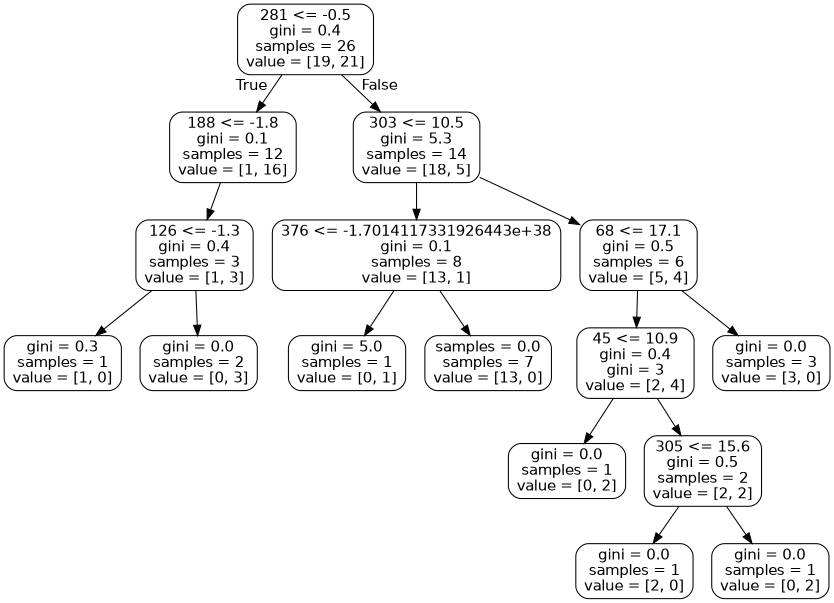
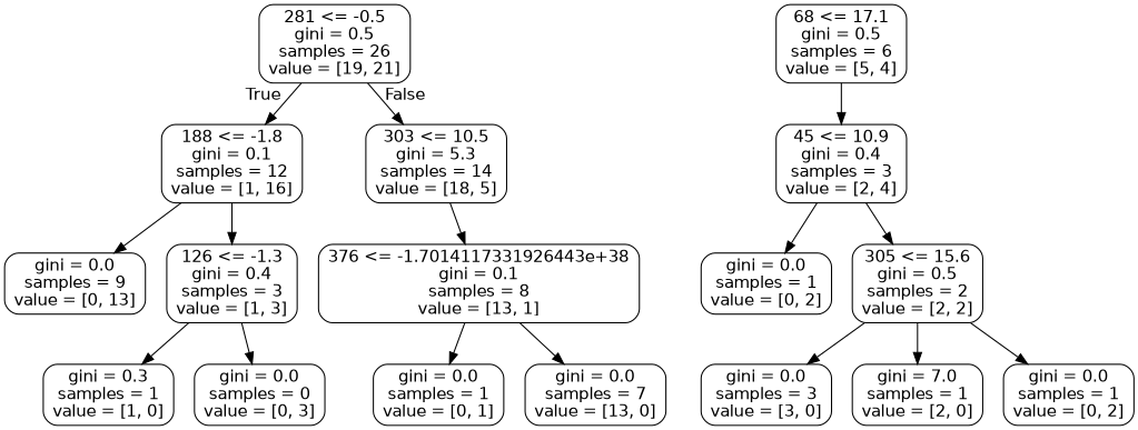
  digraph {
    node [color=black fontname=helvetica shape=box style=rounded]
    edge [fontname=helvetica]
-   n1 [label="281 <= -0.5\ngini = 0.4\nsamples = 26\nvalue = [19, 21]"]
+   n1 [label="281 <= -0.5\ngini = 0.5\nsamples = 26\nvalue = [19, 21]"]
    n2 [label="188 <= -1.8\ngini = 0.1\nsamples = 12\nvalue = [1, 16]"]
    n3 [label="303 <= 10.5\ngini = 5.3\nsamples = 14\nvalue = [18, 5]"]
+   n4 [label="gini = 0.0\nsamples = 9\nvalue = [0, 13]"]
    n5 [label="126 <= -1.3\ngini = 0.4\nsamples = 3\nvalue = [1, 3]"]
    n6 [label="376 <= -1.7014117331926443e+38\ngini = 0.1\nsamples = 8\nvalue = [13, 1]"]
    n7 [label="68 <= 17.1\ngini = 0.5\nsamples = 6\nvalue = [5, 4]"]
    n8 [label="gini = 0.3\nsamples = 1\nvalue = [1, 0]"]
-   n9 [label="gini = 0.0\nsamples = 2\nvalue = [0, 3]"]
-   n10 [label="gini = 5.0\nsamples = 1\nvalue = [0, 1]"]
-   n11 [label="samples = 0.0\nsamples = 7\nvalue = [13, 0]"]
-   n12 [label="45 <= 10.9\ngini = 0.4\ngini = 3\nvalue = [2, 4]"]
+   n9 [label="gini = 0.0\nsamples = 0\nvalue = [0, 3]"]
+   n10 [label="gini = 0.0\nsamples = 1\nvalue = [0, 1]"]
+   n11 [label="gini = 0.0\nsamples = 7\nvalue = [13, 0]"]
+   n12 [label="45 <= 10.9\ngini = 0.4\nsamples = 3\nvalue = [2, 4]"]
    n13 [label="gini = 0.0\nsamples = 3\nvalue = [3, 0]"]
    n14 [label="gini = 0.0\nsamples = 1\nvalue = [0, 2]"]
    n15 [label="305 <= 15.6\ngini = 0.5\nsamples = 2\nvalue = [2, 2]"]
-   n16 [label="gini = 0.0\nsamples = 1\nvalue = [2, 0]"]
+   n16 [label="gini = 7.0\nsamples = 1\nvalue = [2, 0]"]
    n17 [label="gini = 0.0\nsamples = 1\nvalue = [0, 2]"]
    n1 -> n2 [headlabel=True labelangle=45 labeldistance=2.5]
    n1 -> n3 [headlabel=False labelangle=-45 labeldistance=2.5]
+   n2 -> n4
    n2 -> n5
    n3 -> n6
-   n3 -> n7
    n5 -> n8
    n5 -> n9
    n6 -> n10
    n6 -> n11
    n7 -> n12
-   n7 -> n13
+   n15 -> n13
    n12 -> n14
    n12 -> n15
    n15 -> n16
    n15 -> n17
  }
